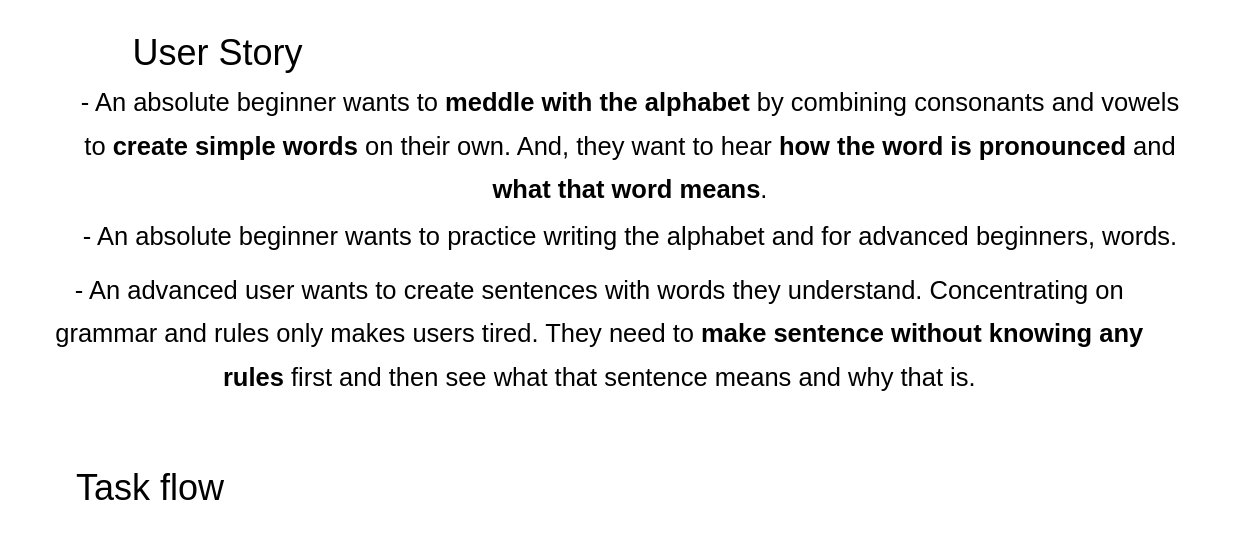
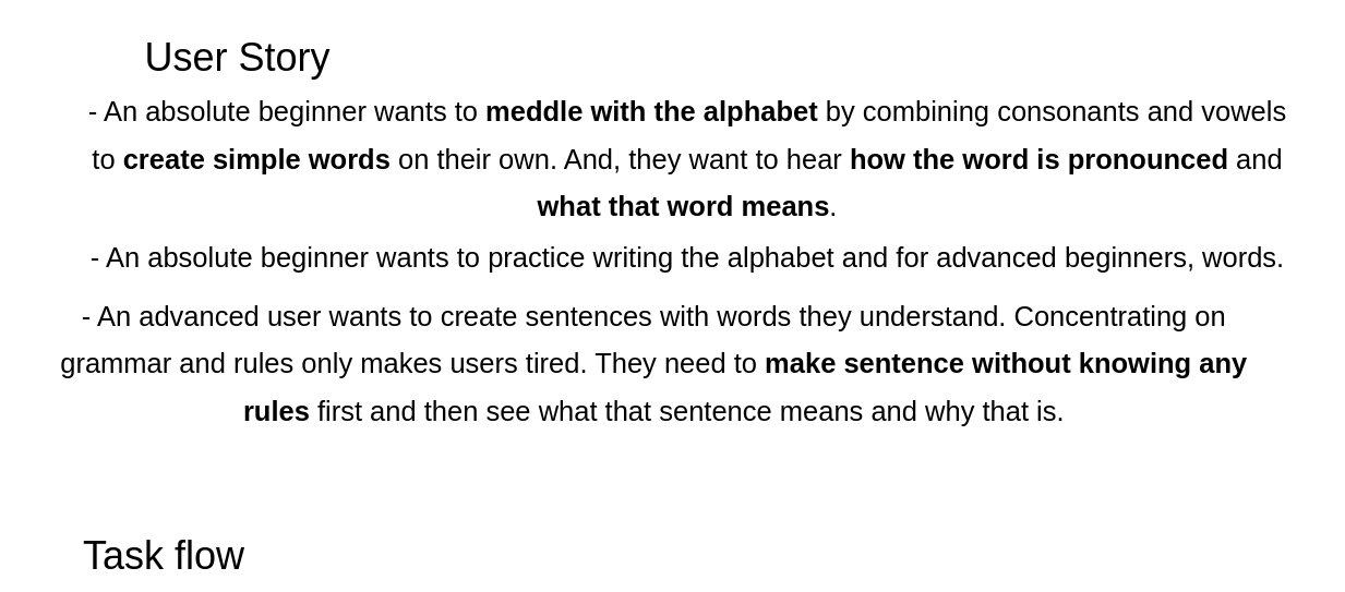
  <mxCell id="0" />
  <mxCell id="1" parent="0" />
  <mxCell id="2" value="User Story" style="text;html=1;strokeColor=none;fillColor=none;align=center;verticalAlign=middle;whiteSpace=wrap;rounded=0;fontSize=24;" vertex="1" parent="1"><mxGeometry x="75" y="20" width="140" height="30" as="geometry" /></mxCell>
  <mxCell id="3" value="&lt;font style=&quot;font-size: 17px;&quot;&gt;- An absolute beginner wants to &lt;b&gt;meddle with the alphabet&lt;/b&gt; by combining consonants and vowels to &lt;b&gt;create simple words&lt;/b&gt; on their own. And, they want to hear &lt;b&gt;how the word is pronounced&lt;/b&gt; and &lt;b&gt;what that word means&lt;/b&gt;.&lt;/font&gt;" style="text;html=1;strokeColor=none;fillColor=none;align=center;verticalAlign=middle;whiteSpace=wrap;rounded=0;fontSize=24;" vertex="1" parent="1"><mxGeometry x="50" y="60" width="740" height="70" as="geometry" /></mxCell>
  <mxCell id="4" value="&lt;font style=&quot;font-size: 17px;&quot;&gt;- An absolute beginner wants to practice writing the alphabet and for advanced beginners, words.&lt;/font&gt;" style="text;html=1;strokeColor=none;fillColor=none;align=center;verticalAlign=middle;whiteSpace=wrap;rounded=0;fontSize=24;" vertex="1" parent="1"><mxGeometry x="40" y="140" width="760" height="30" as="geometry" /></mxCell>
  <mxCell id="5" value="&lt;font style=&quot;font-size: 17px;&quot;&gt;- An advanced user wants to create sentences with words they understand. Concentrating on grammar and rules only makes users tired. They need to &lt;b&gt;make sentence without knowing any rules&lt;/b&gt; first and then see what that sentence means and why that is.&lt;/font&gt;" style="text;html=1;strokeColor=none;fillColor=none;align=center;verticalAlign=middle;whiteSpace=wrap;rounded=0;fontSize=24;" vertex="1" parent="1"><mxGeometry x="20" y="190" width="759" height="60" as="geometry" /></mxCell>
- <mxCell id="6" value="Task flow" style="text;html=1;strokeColor=none;fillColor=none;align=center;verticalAlign=middle;whiteSpace=wrap;rounded=0;fontSize=24;" vertex="1" parent="1"><mxGeometry x="30" y="310" width="140" height="30" as="geometry" /></mxCell>
+ <mxCell id="6" value="Task flow" style="text;html=1;strokeColor=none;fillColor=none;align=center;verticalAlign=middle;whiteSpace=wrap;rounded=0;fontSize=24;" vertex="1" parent="1"><mxGeometry x="30" y="325" width="140" height="30" as="geometry" /></mxCell>
